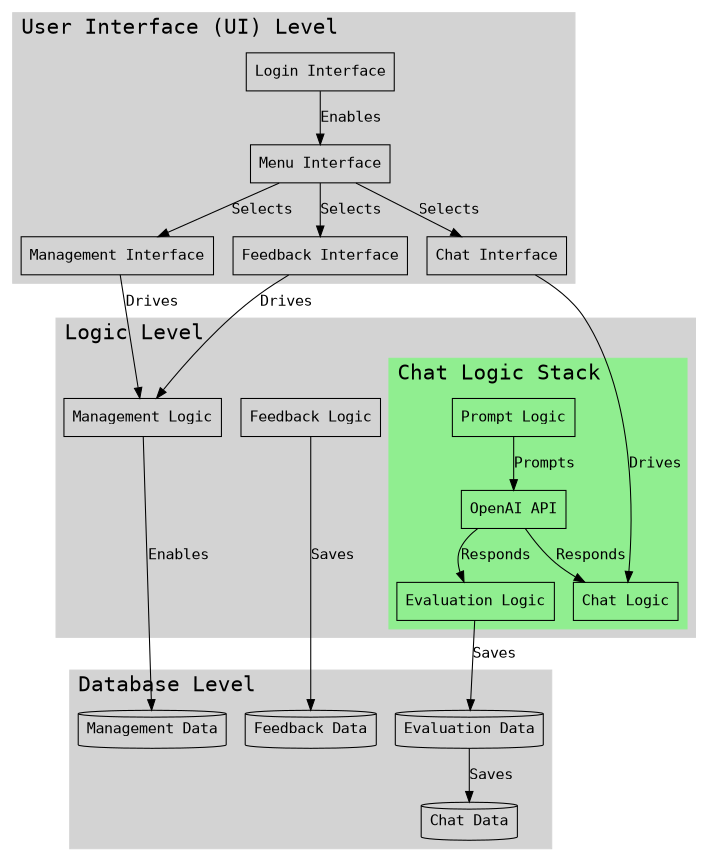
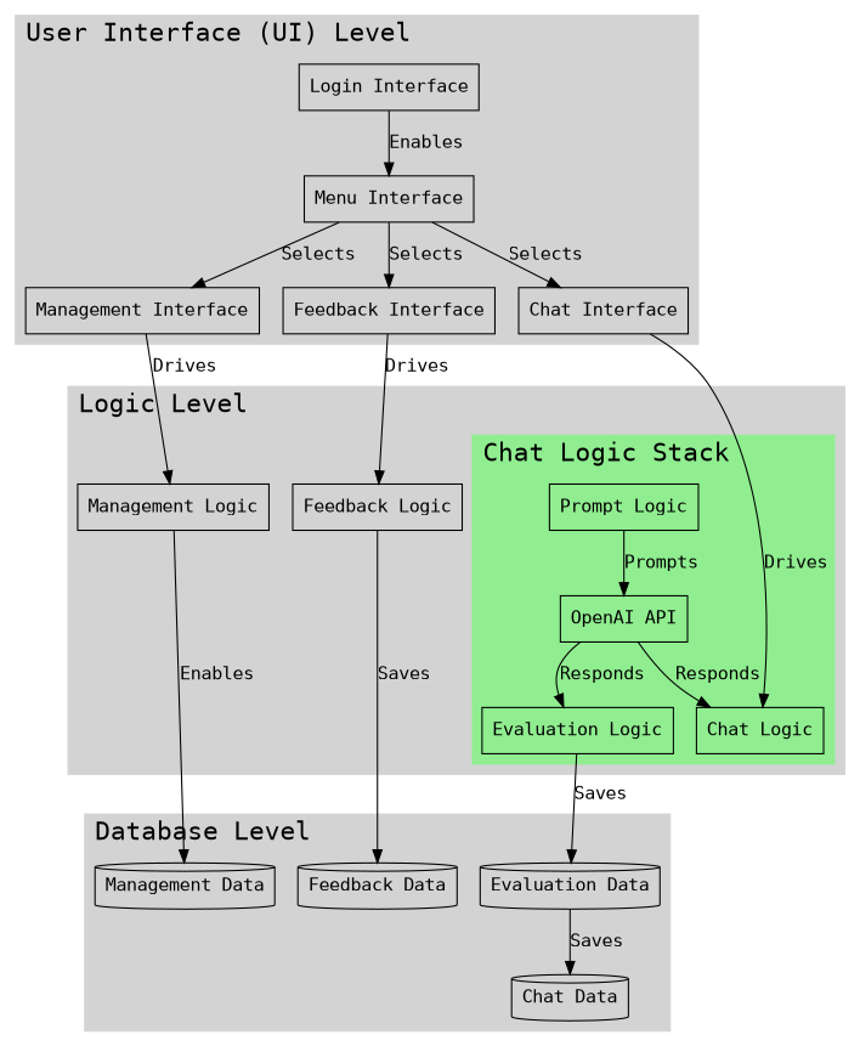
  digraph {
    fontname="DejaVu Sans Mono"
    rankdir=TB
    node [fontname="DejaVu Sans Mono" shape=rect]
    edge [fontname="DejaVu Sans Mono"]
    n1 [label="Login Interface"]
    n2 [label="Menu Interface"]
    n3 [label="Management Interface"]
    n4 [label="Feedback Interface"]
    n5 [label="Chat Interface"]
    n6 [label="OpenAI API"]
    n7 [label="Prompt Logic"]
    n8 [label="Chat Logic"]
    n9 [label="Evaluation Logic"]
    n10 [label="Management Logic"]
    n11 [label="Feedback Logic"]
    n12 [label="Management Data" shape=cylinder]
    n13 [label="Chat Data" shape=cylinder]
    n14 [label="Evaluation Data" shape=cylinder]
    n15 [label="Feedback Data" shape=cylinder]
    subgraph cluster_1 {
      color=lightgrey
      fontsize=20
      label="User Interface (UI) Level"
      labeljust=l
      style=filled
      n1
      n2
      n3
      n4
      n5
    }
    subgraph cluster_2 {
      color=lightgrey
      fontsize=20
      label="Logic Level"
      labeljust=l
      style=filled
      n10
      n11
      subgraph cluster_3 {
        color=lightgreen
        fontsize=20
        label="Chat Logic Stack"
        labeljust=l
        style=filled
        n6
        n7
        n8
        n9
      }
    }
    subgraph cluster_4 {
      color=lightgrey
      fontsize=20
      label="Database Level"
      labeljust=l
      style=filled
      n12
      n13
      n14
      n15
    }
    n1 -> n2 [label=Enables]
    n2 -> n3 [label=Selects]
    n2 -> n4 [label=Selects]
    n2 -> n5 [label=Selects]
    n3 -> n10 [label=Drives]
-   n4 -> n10 [label=Drives]
+   n4 -> n11 [label=Drives]
    n5 -> n8 [label=Drives]
    n6 -> n8 [label=Responds]
    n6 -> n9 [label=Responds]
    n7 -> n6 [label=Prompts]
    n9 -> n14 [label=Saves]
    n10 -> n12 [label=Enables]
    n11 -> n15 [label=Saves]
    n14 -> n13 [label=Saves]
  }
